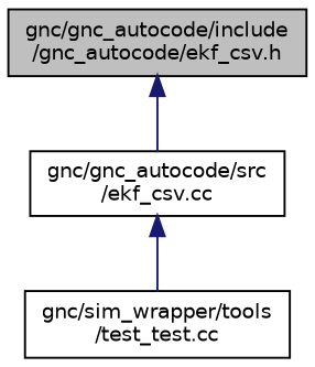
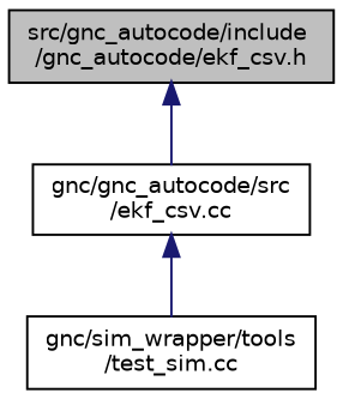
  digraph {
    node [color=black fillcolor=white fontname=Helvetica fontsize=10 shape=record style=filled]
    edge [color=midnightblue dir=back fontname=Helvetica fontsize=10 labelfontname=Helvetica labelfontsize=10 style=solid]
-   n1 [fillcolor=grey75 fontcolor=black height=0.2 label="gnc/gnc_autocode/include\l/gnc_autocode/ekf_csv.h" width=0.4]
+   n1 [fillcolor=grey75 fontcolor=black height=0.2 label="src/gnc_autocode/include\l/gnc_autocode/ekf_csv.h" width=0.4]
    n2 [height=0.2 label="gnc/gnc_autocode/src\l/ekf_csv.cc" width=0.4]
-   n3 [height=0.2 label="gnc/sim_wrapper/tools\l/test_test.cc" width=0.4]
+   n3 [height=0.2 label="gnc/sim_wrapper/tools\l/test_sim.cc" width=0.4]
    n1 -> n2
    n2 -> n3
  }
